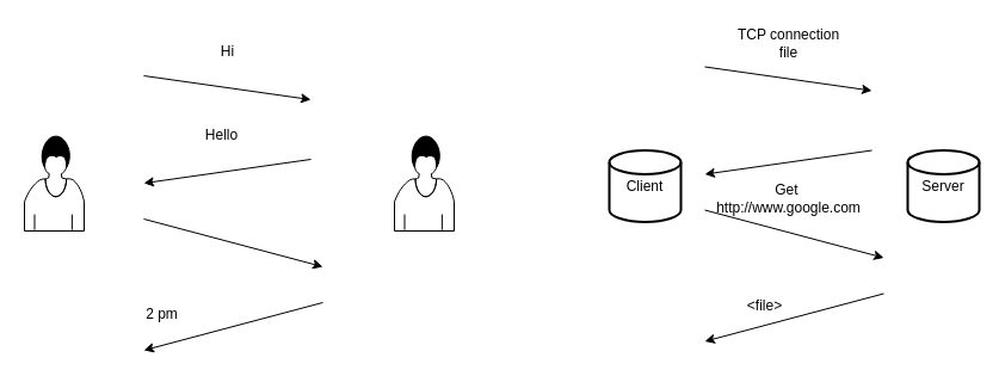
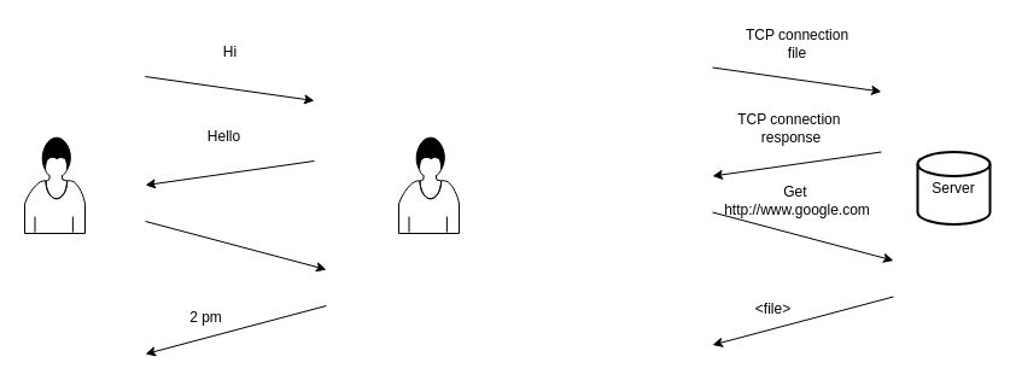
  <mxCell id="0" />
  <mxCell id="1" parent="0" />
  <mxCell id="2" value="" style="shape=mxgraph.bpmn.user_task;html=1;outlineConnect=0;" vertex="1" parent="1"><mxGeometry x="20" y="113" width="50" height="80" as="geometry" /></mxCell>
  <mxCell id="3" value="" style="shape=mxgraph.bpmn.user_task;html=1;outlineConnect=0;" vertex="1" parent="1"><mxGeometry x="330" y="113" width="50" height="80" as="geometry" /></mxCell>
  <mxCell id="4" value="" style="endArrow=classic;html=1;" edge="1" parent="1"><mxGeometry width="50" height="50" relative="1" as="geometry"><mxPoint x="120" y="63" as="sourcePoint" /><mxPoint x="260" y="83" as="targetPoint" /></mxGeometry></mxCell>
  <mxCell id="5" value="" style="endArrow=classic;html=1;" edge="1" parent="1"><mxGeometry width="50" height="50" relative="1" as="geometry"><mxPoint x="260" y="133" as="sourcePoint" /><mxPoint x="120" y="153" as="targetPoint" /></mxGeometry></mxCell>
  <mxCell id="6" value="Hi" style="text;html=1;align=center;verticalAlign=middle;resizable=0;points=[];autosize=1;" vertex="1" parent="1"><mxGeometry x="175" y="33" width="30" height="20" as="geometry" /></mxCell>
  <mxCell id="7" value="Hello" style="text;html=1;align=center;verticalAlign=middle;resizable=0;points=[];autosize=1;" vertex="1" parent="1"><mxGeometry x="165" y="103" width="40" height="20" as="geometry" /></mxCell>
  <mxCell id="8" value="" style="endArrow=classic;html=1;" edge="1" parent="1"><mxGeometry width="50" height="50" relative="1" as="geometry"><mxPoint x="120" y="183" as="sourcePoint" /><mxPoint x="270" y="223" as="targetPoint" /></mxGeometry></mxCell>
  <mxCell id="9" value="" style="endArrow=classic;html=1;" edge="1" parent="1"><mxGeometry width="50" height="50" relative="1" as="geometry"><mxPoint x="270" y="253" as="sourcePoint" /><mxPoint x="120" y="293" as="targetPoint" /></mxGeometry></mxCell>
- <mxCell id="10" value="2 pm" style="text;html=1;align=center;verticalAlign=middle;resizable=0;points=[];autosize=1;" vertex="1" parent="1"><mxGeometry x="115" y="253" width="40" height="20" as="geometry" /></mxCell>
- <mxCell id="11" value="Client" style="strokeWidth=2;html=1;shape=mxgraph.flowchart.database;whiteSpace=wrap;" vertex="1" parent="1"><mxGeometry x="510" y="125.5" width="60" height="60" as="geometry" /></mxCell>
+ <mxCell id="10" value="2 pm" style="text;html=1;align=center;verticalAlign=middle;resizable=0;points=[];autosize=1;" vertex="1" parent="1"><mxGeometry x="150" y="253" width="40" height="20" as="geometry" /></mxCell>
  <mxCell id="12" value="Server" style="strokeWidth=2;html=1;shape=mxgraph.flowchart.database;whiteSpace=wrap;" vertex="1" parent="1"><mxGeometry x="760" y="125.5" width="60" height="60" as="geometry" /></mxCell>
  <mxCell id="13" value="" style="endArrow=classic;html=1;" edge="1" parent="1"><mxGeometry width="50" height="50" relative="1" as="geometry"><mxPoint x="590" y="55.5" as="sourcePoint" /><mxPoint x="730" y="75.5" as="targetPoint" /></mxGeometry></mxCell>
  <mxCell id="14" value="" style="endArrow=classic;html=1;" edge="1" parent="1"><mxGeometry width="50" height="50" relative="1" as="geometry"><mxPoint x="730" y="125.5" as="sourcePoint" /><mxPoint x="590" y="145.5" as="targetPoint" /></mxGeometry></mxCell>
  <mxCell id="15" value="TCP connection&lt;br&gt;file" style="text;html=1;align=center;verticalAlign=middle;resizable=0;points=[];autosize=1;" vertex="1" parent="1"><mxGeometry x="610" y="20.5" width="100" height="30" as="geometry" /></mxCell>
+ <mxCell id="16" value="TCP connection&amp;nbsp;&lt;br&gt;response" style="text;html=1;align=center;verticalAlign=middle;resizable=0;points=[];autosize=1;" vertex="1" parent="1"><mxGeometry x="605" y="90.5" width="100" height="30" as="geometry" /></mxCell>
  <mxCell id="17" value="" style="endArrow=classic;html=1;" edge="1" parent="1"><mxGeometry width="50" height="50" relative="1" as="geometry"><mxPoint x="590" y="175.5" as="sourcePoint" /><mxPoint x="740" y="215.5" as="targetPoint" /></mxGeometry></mxCell>
  <mxCell id="18" value="" style="endArrow=classic;html=1;" edge="1" parent="1"><mxGeometry width="50" height="50" relative="1" as="geometry"><mxPoint x="740" y="245.5" as="sourcePoint" /><mxPoint x="590" y="285.5" as="targetPoint" /></mxGeometry></mxCell>
  <mxCell id="19" value="Get&amp;nbsp;&lt;br&gt;http://www.google.com" style="text;html=1;align=center;verticalAlign=middle;resizable=0;points=[];autosize=1;" vertex="1" parent="1"><mxGeometry x="590" y="150.5" width="140" height="30" as="geometry" /></mxCell>
  <mxCell id="20" value="&amp;lt;file&amp;gt;" style="text;html=1;align=center;verticalAlign=middle;resizable=0;points=[];autosize=1;" vertex="1" parent="1"><mxGeometry x="620" y="245.5" width="40" height="20" as="geometry" /></mxCell>
